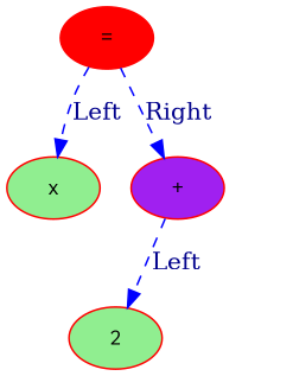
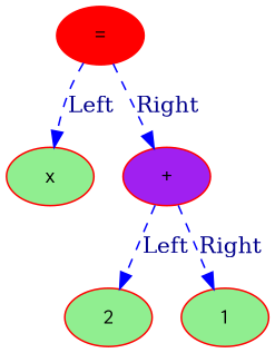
  digraph {
    node [color=Red fillcolor=lightgreen fontname=Courier shape=ellipse style=filled]
    edge [color=Blue fontcolor=darkblue style=dashed]
    n1 [label=x]
    n2 [fillcolor=red label="="]
    n3 [fillcolor=purple label="+"]
    n4 [label=2]
+   n5 [label=1]
    n2 -> n1 [label=Left]
    n2 -> n3 [label=Right]
    n3 -> n4 [label=Left]
+   n3 -> n5 [label=Right]
  }
